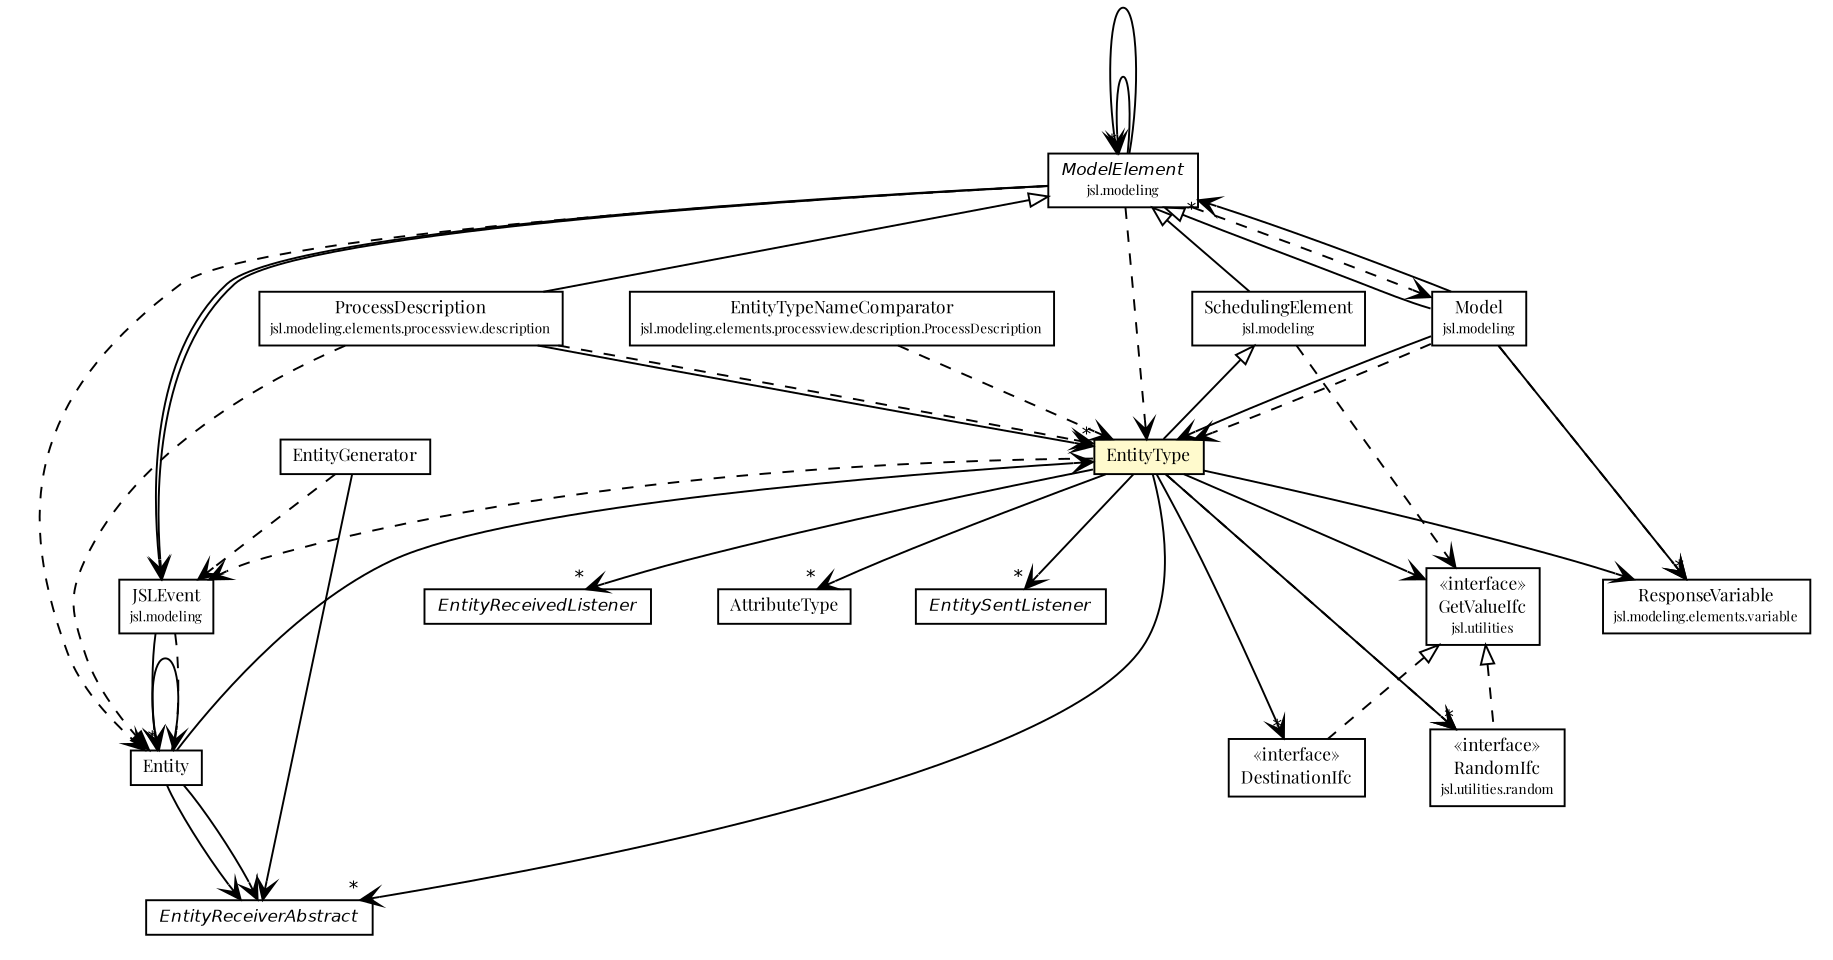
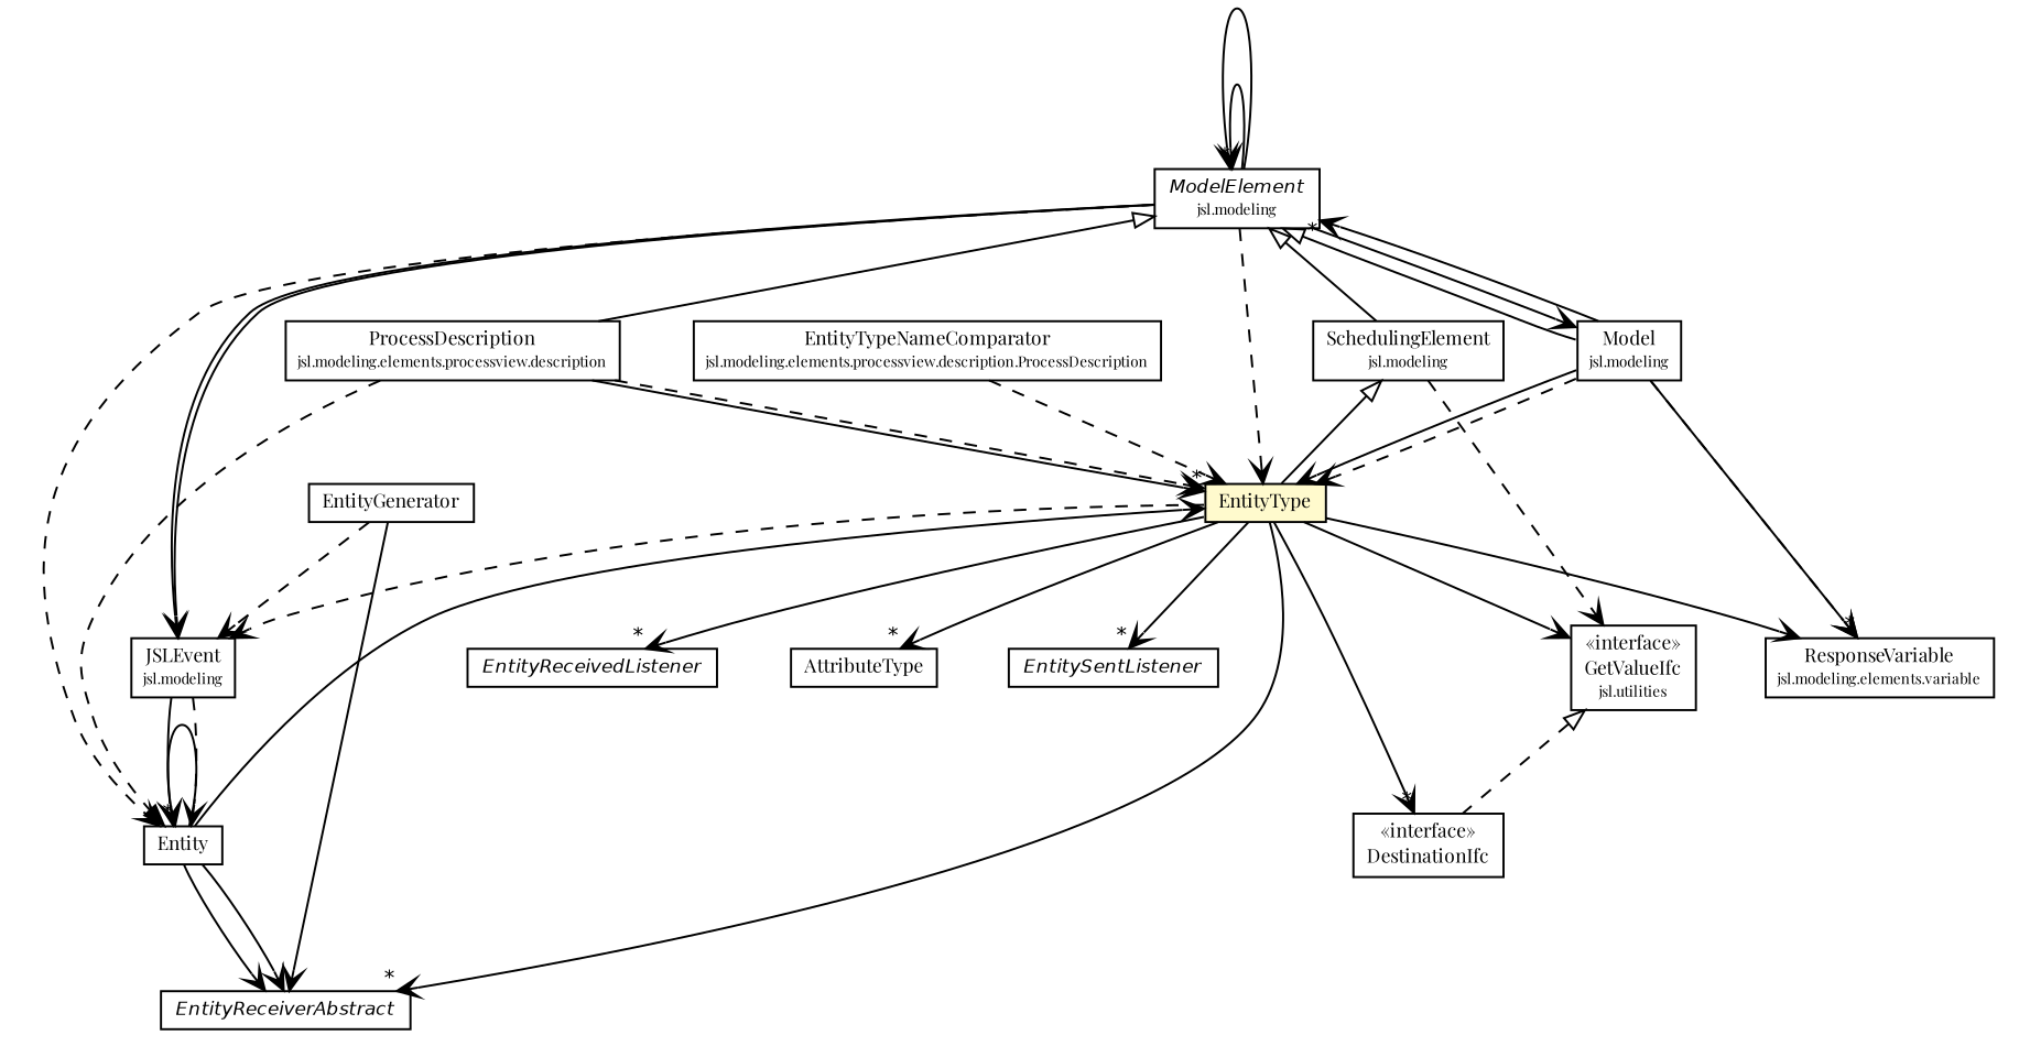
  digraph {
    fontname="Playfair Display"
    nodesep=0.25
    ranksep=0.5
    node [fontcolor=black fontname="Playfair Display" fontsize=9.0 shape=plaintext]
    edge [fontname="Playfair Display" fontsize=10.0 headport=p labelfontname=Helvetica labelfontsize=10 tailport=p arrowhead=open color=black fontcolor=black]
    n1 [label=<<table title="jsl.modeling.SchedulingElement" border="0" cellborder="1" cellspacing="0" cellpadding="2" port="p" href="../../SchedulingElement.html"> 		<tr><td><table border="0" cellspacing="0" cellpadding="1"> <tr><td align="center" balign="center"> SchedulingElement </td></tr> <tr><td align="center" balign="center"><font point-size="7.0"> jsl.modeling </font></td></tr> 		</table></td></tr> 		</table>>]
    n2 [label=<<table title="jsl.modeling.elements.resource.EntityType" border="0" cellborder="1" cellspacing="0" cellpadding="2" port="p" bgcolor="lemonChiffon" href="./EntityType.html"> 		<tr><td><table border="0" cellspacing="0" cellpadding="1"> <tr><td align="center" balign="center"> EntityType </td></tr> 		</table></td></tr> 		</table>>]
    n3 [label=<<table title="jsl.utilities.GetValueIfc" border="0" cellborder="1" cellspacing="0" cellpadding="2" port="p" href="../../../utilities/GetValueIfc.html"> 		<tr><td><table border="0" cellspacing="0" cellpadding="1"> <tr><td align="center" balign="center"> &#171;interface&#187; </td></tr> <tr><td align="center" balign="center"> GetValueIfc </td></tr> <tr><td align="center" balign="center"><font point-size="7.0"> jsl.utilities </font></td></tr> 		</table></td></tr> 		</table>>]
    n4 [label=<<table title="jsl.modeling.JSLEvent" border="0" cellborder="1" cellspacing="0" cellpadding="2" port="p" href="../../JSLEvent.html"> 		<tr><td><table border="0" cellspacing="0" cellpadding="1"> <tr><td align="center" balign="center"> JSLEvent </td></tr> <tr><td align="center" balign="center"><font point-size="7.0"> jsl.modeling </font></td></tr> 		</table></td></tr> 		</table>>]
    n5 [label=<<table title="jsl.modeling.elements.variable.ResponseVariable" border="0" cellborder="1" cellspacing="0" cellpadding="2" port="p" href="../variable/ResponseVariable.html"> 		<tr><td><table border="0" cellspacing="0" cellpadding="1"> <tr><td align="center" balign="center"> ResponseVariable </td></tr> <tr><td align="center" balign="center"><font point-size="7.0"> jsl.modeling.elements.variable </font></td></tr> 		</table></td></tr> 		</table>>]
    n6 [label=<<table title="jsl.modeling.elements.resource.EntitySentListener" border="0" cellborder="1" cellspacing="0" cellpadding="2" port="p" href="./EntitySentListener.html"> 		<tr><td><table border="0" cellspacing="0" cellpadding="1"> <tr><td align="center" balign="center"><font face="Helvetica-Oblique"> EntitySentListener </font></td></tr> 		</table></td></tr> 		</table>>]
    n7 [label=<<table title="jsl.modeling.elements.resource.EntityReceiverAbstract" border="0" cellborder="1" cellspacing="0" cellpadding="2" port="p" href="./EntityReceiverAbstract.html"> 		<tr><td><table border="0" cellspacing="0" cellpadding="1"> <tr><td align="center" balign="center"><font face="Helvetica-Oblique"> EntityReceiverAbstract </font></td></tr> 		</table></td></tr> 		</table>>]
    n8 [label=<<table title="jsl.modeling.elements.resource.EntityReceivedListener" border="0" cellborder="1" cellspacing="0" cellpadding="2" port="p" href="./EntityReceivedListener.html"> 		<tr><td><table border="0" cellspacing="0" cellpadding="1"> <tr><td align="center" balign="center"><font face="Helvetica-Oblique"> EntityReceivedListener </font></td></tr> 		</table></td></tr> 		</table>>]
    n9 [label=<<table title="jsl.modeling.elements.resource.DestinationIfc" border="0" cellborder="1" cellspacing="0" cellpadding="2" port="p" href="./DestinationIfc.html"> 		<tr><td><table border="0" cellspacing="0" cellpadding="1"> <tr><td align="center" balign="center"> &#171;interface&#187; </td></tr> <tr><td align="center" balign="center"> DestinationIfc </td></tr> 		</table></td></tr> 		</table>>]
    n10 [label=<<table title="jsl.modeling.elements.resource.AttributeType" border="0" cellborder="1" cellspacing="0" cellpadding="2" port="p" href="./AttributeType.html"> 		<tr><td><table border="0" cellspacing="0" cellpadding="1"> <tr><td align="center" balign="center"> AttributeType </td></tr> 		</table></td></tr> 		</table>>]
-   n11 [label=<<table title="jsl.utilities.random.RandomIfc" border="0" cellborder="1" cellspacing="0" cellpadding="2" port="p" href="../../../utilities/random/RandomIfc.html"> 		<tr><td><table border="0" cellspacing="0" cellpadding="1"> <tr><td align="center" balign="center"> &#171;interface&#187; </td></tr> <tr><td align="center" balign="center"> RandomIfc </td></tr> <tr><td align="center" balign="center"><font point-size="7.0"> jsl.utilities.random </font></td></tr> 		</table></td></tr> 		</table>>]
    n12 [label=<<table title="jsl.modeling.ModelElement" border="0" cellborder="1" cellspacing="0" cellpadding="2" port="p" href="../../ModelElement.html"> 		<tr><td><table border="0" cellspacing="0" cellpadding="1"> <tr><td align="center" balign="center"><font face="Helvetica-Oblique"> ModelElement </font></td></tr> <tr><td align="center" balign="center"><font point-size="7.0"> jsl.modeling </font></td></tr> 		</table></td></tr> 		</table>>]
    n13 [label=<<table title="jsl.modeling.Model" border="0" cellborder="1" cellspacing="0" cellpadding="2" port="p" href="../../Model.html"> 		<tr><td><table border="0" cellspacing="0" cellpadding="1"> <tr><td align="center" balign="center"> Model </td></tr> <tr><td align="center" balign="center"><font point-size="7.0"> jsl.modeling </font></td></tr> 		</table></td></tr> 		</table>>]
    n14 [label=<<table title="jsl.modeling.elements.processview.description.ProcessDescription" border="0" cellborder="1" cellspacing="0" cellpadding="2" port="p" href="../processview/description/ProcessDescription.html"> 		<tr><td><table border="0" cellspacing="0" cellpadding="1"> <tr><td align="center" balign="center"> ProcessDescription </td></tr> <tr><td align="center" balign="center"><font point-size="7.0"> jsl.modeling.elements.processview.description </font></td></tr> 		</table></td></tr> 		</table>>]
    n15 [label=<<table title="jsl.modeling.elements.resource.Entity" border="0" cellborder="1" cellspacing="0" cellpadding="2" port="p" href="./Entity.html"> 		<tr><td><table border="0" cellspacing="0" cellpadding="1"> <tr><td align="center" balign="center"> Entity </td></tr> 		</table></td></tr> 		</table>>]
    n16 [label=<<table title="jsl.modeling.elements.processview.description.ProcessDescription.EntityTypeNameComparator" border="0" cellborder="1" cellspacing="0" cellpadding="2" port="p" href="../processview/description/ProcessDescription.EntityTypeNameComparator.html"> 		<tr><td><table border="0" cellspacing="0" cellpadding="1"> <tr><td align="center" balign="center"> EntityTypeNameComparator </td></tr> <tr><td align="center" balign="center"><font point-size="7.0"> jsl.modeling.elements.processview.description.ProcessDescription </font></td></tr> 		</table></td></tr> 		</table>>]
    n17 [label=<<table title="jsl.modeling.elements.resource.EntityGenerator" border="0" cellborder="1" cellspacing="0" cellpadding="2" port="p" href="./EntityGenerator.html"> 		<tr><td><table border="0" cellspacing="0" cellpadding="1"> <tr><td align="center" balign="center"> EntityGenerator </td></tr> 		</table></td></tr> 		</table>>]
    n1 -> n2 [arrowtail=empty dir=back fontsize=10 arrowhead="" color="" fontcolor=""]
    n1 -> n3 [style=dashed]
    n2 -> n3 [style=solid]
    n2 -> n4 [style=dashed]
    n2 -> n5
    n2 -> n6 [headlabel="*"]
    n2 -> n7 [headlabel="*"]
    n2 -> n8 [headlabel="*"]
    n2 -> n9 [headlabel="*"]
    n2 -> n10 [headlabel="*"]
-   n2 -> n11 [headlabel="*"]
-   n2 -> n11 [style=dashed]
    n3 -> n9 [arrowtail=empty dir=back fontsize=10 style=dashed arrowhead="" color="" fontcolor=""]
-   n3 -> n11 [arrowtail=empty dir=back fontsize=10 style=dashed arrowhead="" color="" fontcolor=""]
    n4 -> n15
    n4 -> n15 [style=dashed]
    n12 -> n1 [arrowtail=empty dir=back fontsize=10 arrowhead="" color="" fontcolor=""]
    n12 -> n2 [style=dashed]
    n12 -> n4
    n12 -> n4
    n12 -> n12 [headlabel="*"]
    n12 -> n12
    n12 -> n13 [arrowtail=empty dir=back fontsize=10 arrowhead="" color="" fontcolor=""]
-   n12 -> n13 [style=dashed]
+   n12 -> n13
    n12 -> n14 [arrowtail=empty dir=back fontsize=10 arrowhead="" color="" fontcolor=""]
    n12 -> n15 [style=dashed]
    n13 -> n2
    n13 -> n2 [style=dashed]
    n13 -> n5 [headlabel="*"]
    n13 -> n5 [style=dashed]
    n13 -> n12 [headlabel="*"]
    n14 -> n2 [headlabel="*"]
    n14 -> n2 [style=dashed]
    n14 -> n15 [arrowhead=normal style=dashed]
    n15 -> n2
    n15 -> n7
    n15 -> n7
    n15 -> n15 [headlabel="*"]
    n16 -> n2 [style=dashed]
    n17 -> n4 [style=dashed]
    n17 -> n7
  }
